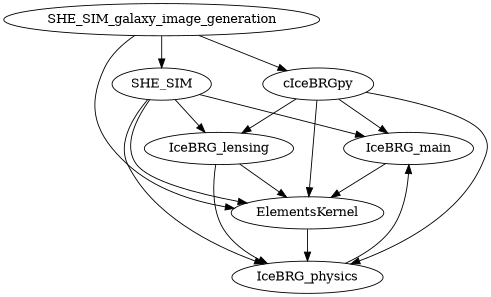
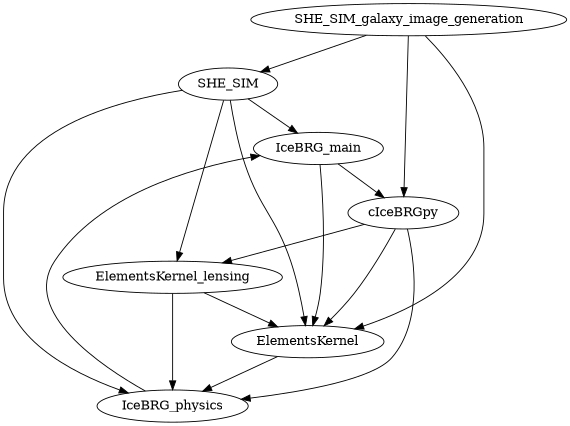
  digraph {
    IceBRG_main
    ElementsKernel
    IceBRG_physics
-   IceBRG_lensing
+   IceBRG_lensing [label=ElementsKernel_lensing]
    SHE_SIM
    cIceBRGpy
    SHE_SIM_galaxy_image_generation
    IceBRG_main -> ElementsKernel
    ElementsKernel -> IceBRG_physics
    IceBRG_physics -> IceBRG_main
    IceBRG_lensing -> ElementsKernel
    IceBRG_lensing -> IceBRG_physics
    SHE_SIM -> IceBRG_main
    SHE_SIM -> ElementsKernel
    SHE_SIM -> IceBRG_physics
    SHE_SIM -> IceBRG_lensing
-   cIceBRGpy -> IceBRG_main
+   IceBRG_main -> cIceBRGpy
    cIceBRGpy -> ElementsKernel
    cIceBRGpy -> IceBRG_physics
    cIceBRGpy -> IceBRG_lensing
    SHE_SIM_galaxy_image_generation -> ElementsKernel
    SHE_SIM_galaxy_image_generation -> SHE_SIM
    SHE_SIM_galaxy_image_generation -> cIceBRGpy
  }
